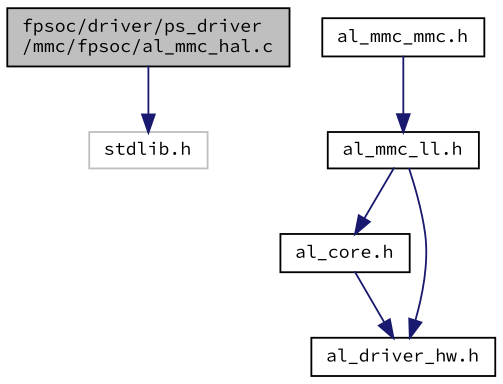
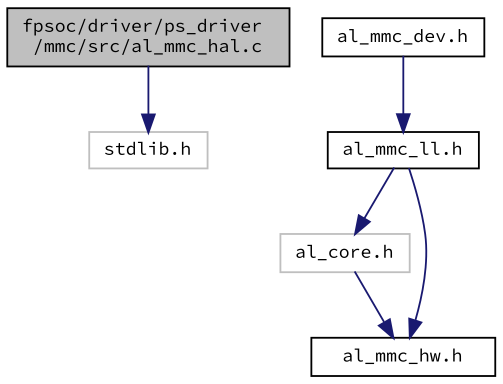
  digraph {
    fontname="Source Code Pro"
    node [color=black fillcolor=white fontname="Source Code Pro" fontsize=10 shape=record style=filled]
    edge [color=midnightblue fontname="Source Code Pro" fontsize=10 labelfontname=Helvetica labelfontsize=10 style=solid]
-   n1 [fillcolor=grey75 fontcolor=black height=0.2 label="fpsoc/driver/ps_driver\l/mmc/fpsoc/al_mmc_hal.c" width=0.4]
+   n1 [fillcolor=grey75 fontcolor=black height=0.2 label="fpsoc/driver/ps_driver\l/mmc/src/al_mmc_hal.c" width=0.4]
    n2 [color=grey75 height=0.2 label="stdlib.h" width=0.4]
-   n3 [height=0.2 label="al_mmc_mmc.h" width=0.4]
+   n3 [height=0.2 label="al_mmc_dev.h" width=0.4]
    n4 [height=0.2 label="al_mmc_ll.h" width=0.4]
-   n5 [height=0.2 label="al_core.h" width=0.4]
-   n6 [height=0.2 label="al_driver_hw.h" width=0.4]
+   n5 [color=grey75 height=0.2 label="al_core.h" width=0.4]
+   n6 [height=0.2 label="al_mmc_hw.h" width=0.4]
    n1 -> n2
    n3 -> n4
    n4 -> n5
    n4 -> n6
    n5 -> n6
  }
